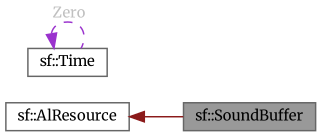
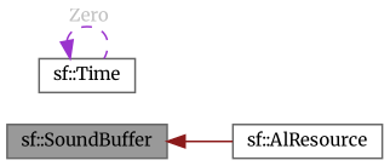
  digraph {
    fontname=Merriweather
    rankdir=LR
    node [color=gray40 fillcolor=white fontname=Merriweather fontsize=10 shape=box style=filled]
    edge [dir=back fontname=Merriweather fontsize=10 labelfontname=Helvetica labelfontsize=10]
    n1 [fillcolor=grey60 fontcolor=black height=0.2 label="sf::SoundBuffer" width=0.4]
    n2 [height=0.2 label="sf::AlResource" width=0.4]
    n3 [height=0.2 label="sf::Time" width=0.4]
-   n2 -> n1 [color=firebrick4 style=solid]
+   n1 -> n2 [color=firebrick4 style=solid]
    n3 -> n3 [color=darkorchid3 fontcolor=grey label=" Zero" style=dashed]
  }
